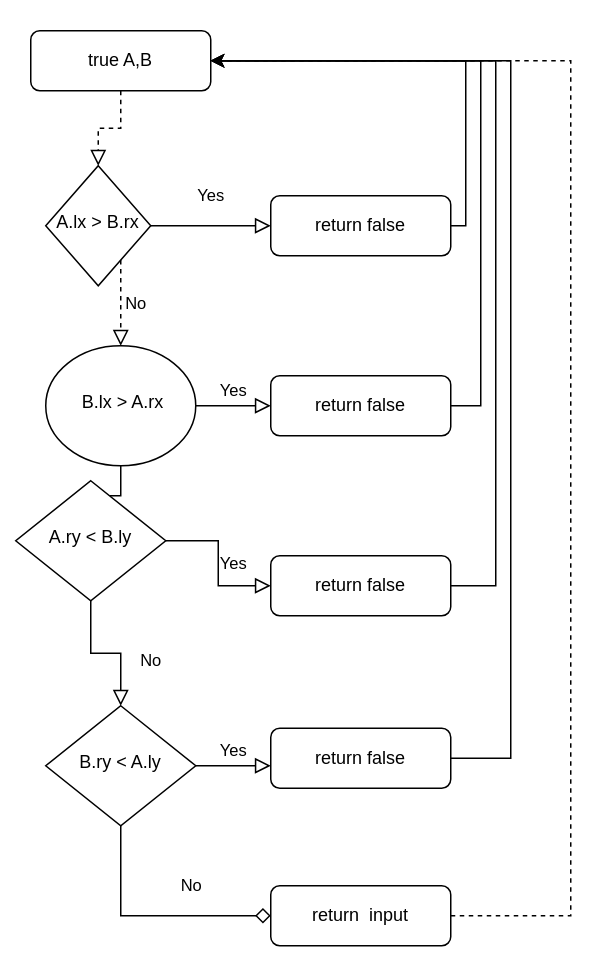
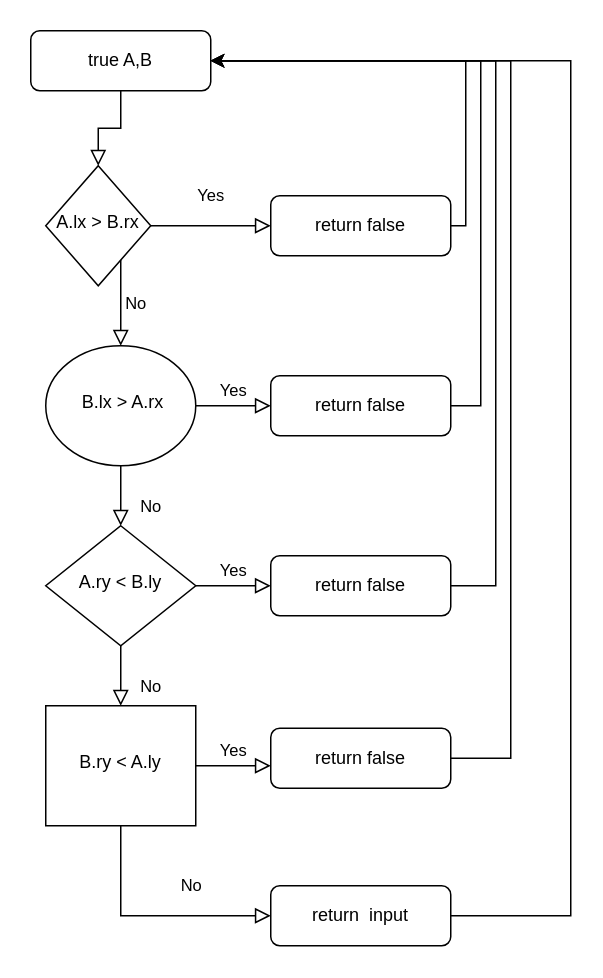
  <mxCell id="0" />
  <mxCell id="1" parent="0" />
- <mxCell id="2" value="" style="rounded=0;html=1;jettySize=auto;orthogonalLoop=1;fontSize=11;endArrow=block;endFill=0;endSize=8;strokeWidth=1;shadow=0;labelBackgroundColor=none;edgeStyle=orthogonalEdgeStyle;dashed=1;" parent="1" source="3" target="6" edge="1"><mxGeometry relative="1" as="geometry" /></mxCell>
+ <mxCell id="2" value="" style="rounded=0;html=1;jettySize=auto;orthogonalLoop=1;fontSize=11;endArrow=block;endFill=0;endSize=8;strokeWidth=1;shadow=0;labelBackgroundColor=none;edgeStyle=orthogonalEdgeStyle;" parent="1" source="3" target="6" edge="1"><mxGeometry relative="1" as="geometry" /></mxCell>
  <mxCell id="3" value="true A,B" style="rounded=1;whiteSpace=wrap;html=1;fontSize=12;glass=0;strokeWidth=1;shadow=0;" parent="1" vertex="1"><mxGeometry x="20" y="20" width="120" height="40" as="geometry" /></mxCell>
  <mxCell id="4" value="Yes" style="rounded=0;html=1;jettySize=auto;orthogonalLoop=1;fontSize=11;endArrow=block;endFill=0;endSize=8;strokeWidth=1;shadow=0;labelBackgroundColor=none;edgeStyle=orthogonalEdgeStyle;" parent="1" source="6" target="8" edge="1"><mxGeometry y="20" relative="1" as="geometry"><mxPoint as="offset" /></mxGeometry></mxCell>
- <mxCell id="5" value="No" style="edgeStyle=orthogonalEdgeStyle;rounded=0;html=1;jettySize=auto;orthogonalLoop=1;fontSize=11;endArrow=block;endFill=0;endSize=8;strokeWidth=1;shadow=0;labelBackgroundColor=none;entryX=0.5;entryY=0;entryDx=0;entryDy=0;dashed=1;" parent="1" source="6" target="11" edge="1"><mxGeometry y="10" relative="1" as="geometry"><mxPoint as="offset" /><mxPoint x="140" y="200" as="targetPoint" /><Array as="points"><mxPoint x="80" y="200" /><mxPoint x="80" y="200" /></Array></mxGeometry></mxCell>
+ <mxCell id="5" value="No" style="edgeStyle=orthogonalEdgeStyle;rounded=0;html=1;jettySize=auto;orthogonalLoop=1;fontSize=11;endArrow=block;endFill=0;endSize=8;strokeWidth=1;shadow=0;labelBackgroundColor=none;entryX=0.5;entryY=0;entryDx=0;entryDy=0;" parent="1" source="6" target="11" edge="1"><mxGeometry y="10" relative="1" as="geometry"><mxPoint as="offset" /><mxPoint x="140" y="200" as="targetPoint" /><Array as="points"><mxPoint x="80" y="200" /><mxPoint x="80" y="200" /></Array></mxGeometry></mxCell>
  <mxCell id="6" value="A.lx &amp;gt; B.rx" style="rhombus;whiteSpace=wrap;html=1;shadow=0;fontFamily=Helvetica;fontSize=12;align=center;strokeWidth=1;spacing=6;spacingTop=-4;" parent="1" vertex="1"><mxGeometry x="30" y="110" width="70" height="80" as="geometry" /></mxCell>
  <mxCell id="7" style="edgeStyle=orthogonalEdgeStyle;rounded=0;orthogonalLoop=1;jettySize=auto;html=1;entryX=1;entryY=0.5;entryDx=0;entryDy=0;" parent="1" source="8" edge="1" target="3"><mxGeometry relative="1" as="geometry"><mxPoint x="150" y="50" as="targetPoint" /><Array as="points"><mxPoint x="310" y="150" /><mxPoint x="310" y="40" /></Array></mxGeometry></mxCell>
  <mxCell id="8" value="return false" style="rounded=1;whiteSpace=wrap;html=1;fontSize=12;glass=0;strokeWidth=1;shadow=0;" parent="1" vertex="1"><mxGeometry x="180" y="130" width="120" height="40" as="geometry" /></mxCell>
  <mxCell id="9" value="No" style="rounded=0;html=1;jettySize=auto;orthogonalLoop=1;fontSize=11;endArrow=block;endFill=0;endSize=8;strokeWidth=1;shadow=0;labelBackgroundColor=none;edgeStyle=orthogonalEdgeStyle;entryX=0.5;entryY=0;entryDx=0;entryDy=0;" parent="1" source="11" target="15" edge="1"><mxGeometry x="0.333" y="20" relative="1" as="geometry"><mxPoint as="offset" /></mxGeometry></mxCell>
  <mxCell id="10" value="Yes" style="edgeStyle=orthogonalEdgeStyle;rounded=0;html=1;jettySize=auto;orthogonalLoop=1;fontSize=11;endArrow=block;endFill=0;endSize=8;strokeWidth=1;shadow=0;labelBackgroundColor=none;" parent="1" source="11" target="13" edge="1"><mxGeometry y="10" relative="1" as="geometry"><mxPoint as="offset" /></mxGeometry></mxCell>
  <mxCell id="11" value="&amp;nbsp;B.lx &amp;gt; A.rx" style="ellipse;whiteSpace=wrap;html=1;shadow=0;fontFamily=Helvetica;fontSize=12;align=center;strokeWidth=1;spacing=6;spacingTop=-4;" parent="1" vertex="1"><mxGeometry x="30" y="230" width="100" height="80" as="geometry" /></mxCell>
  <mxCell id="12" style="edgeStyle=orthogonalEdgeStyle;rounded=0;orthogonalLoop=1;jettySize=auto;html=1;" parent="1" source="13" edge="1"><mxGeometry relative="1" as="geometry"><mxPoint x="140" y="40" as="targetPoint" /><Array as="points"><mxPoint x="320" y="270" /><mxPoint x="320" y="40" /></Array></mxGeometry></mxCell>
  <mxCell id="13" value="return false" style="rounded=1;whiteSpace=wrap;html=1;fontSize=12;glass=0;strokeWidth=1;shadow=0;" parent="1" vertex="1"><mxGeometry x="180" y="250" width="120" height="40" as="geometry" /></mxCell>
  <mxCell id="14" value="Yes" style="edgeStyle=orthogonalEdgeStyle;rounded=0;html=1;jettySize=auto;orthogonalLoop=1;fontSize=11;endArrow=block;endFill=0;endSize=8;strokeWidth=1;shadow=0;labelBackgroundColor=none;" parent="1" source="15" target="17" edge="1"><mxGeometry y="10" relative="1" as="geometry"><mxPoint as="offset" /></mxGeometry></mxCell>
- <mxCell id="15" value="A.ry &amp;lt; B.ly" style="rhombus;whiteSpace=wrap;html=1;shadow=0;fontFamily=Helvetica;fontSize=12;align=center;strokeWidth=1;spacing=6;spacingTop=-4;" parent="1" vertex="1"><mxGeometry x="10" y="320" width="100" height="80" as="geometry" /></mxCell>
+ <mxCell id="15" value="A.ry &amp;lt; B.ly" style="rhombus;whiteSpace=wrap;html=1;shadow=0;fontFamily=Helvetica;fontSize=12;align=center;strokeWidth=1;spacing=6;spacingTop=-4;" parent="1" vertex="1"><mxGeometry x="30" y="350" width="100" height="80" as="geometry" /></mxCell>
  <mxCell id="16" style="edgeStyle=orthogonalEdgeStyle;rounded=0;orthogonalLoop=1;jettySize=auto;html=1;" parent="1" source="17" edge="1"><mxGeometry relative="1" as="geometry"><mxPoint x="140" y="40" as="targetPoint" /><Array as="points"><mxPoint x="330" y="390" /><mxPoint x="330" y="40" /><mxPoint x="140" y="40" /></Array></mxGeometry></mxCell>
  <mxCell id="17" value="return false" style="rounded=1;whiteSpace=wrap;html=1;fontSize=12;glass=0;strokeWidth=1;shadow=0;" parent="1" vertex="1"><mxGeometry x="180" y="370" width="120" height="40" as="geometry" /></mxCell>
  <mxCell id="18" value="Yes" style="edgeStyle=orthogonalEdgeStyle;rounded=0;html=1;jettySize=auto;orthogonalLoop=1;fontSize=11;endArrow=block;endFill=0;endSize=8;strokeWidth=1;shadow=0;labelBackgroundColor=none;" edge="1" parent="1" source="19" target="21"><mxGeometry y="10" relative="1" as="geometry"><mxPoint as="offset" /><Array as="points"><mxPoint x="200" y="510" /><mxPoint x="200" y="510" /></Array></mxGeometry></mxCell>
- <mxCell id="19" value="B.ry &amp;lt; A.ly" style="rhombus;whiteSpace=wrap;html=1;shadow=0;fontFamily=Helvetica;fontSize=12;align=center;strokeWidth=1;spacing=6;spacingTop=-4;" vertex="1" parent="1"><mxGeometry x="30" y="470" width="100" height="80" as="geometry" /></mxCell>
+ <mxCell id="19" value="B.ry &amp;lt; A.ly" style="whiteSpace=wrap;html=1;shadow=0;fontFamily=Helvetica;fontSize=12;align=center;strokeWidth=1;spacing=6;spacingTop=-4;rounded=0;" vertex="1" parent="1"><mxGeometry x="30" y="470" width="100" height="80" as="geometry" /></mxCell>
  <mxCell id="20" style="edgeStyle=orthogonalEdgeStyle;rounded=0;orthogonalLoop=1;jettySize=auto;html=1;" edge="1" parent="1" source="21" target="3"><mxGeometry relative="1" as="geometry"><Array as="points"><mxPoint x="340" y="505" /><mxPoint x="340" y="40" /></Array></mxGeometry></mxCell>
  <mxCell id="21" value="return false" style="rounded=1;whiteSpace=wrap;html=1;fontSize=12;glass=0;strokeWidth=1;shadow=0;" vertex="1" parent="1"><mxGeometry x="180" y="485" width="120" height="40" as="geometry" /></mxCell>
  <mxCell id="22" value="No" style="rounded=0;html=1;jettySize=auto;orthogonalLoop=1;fontSize=11;endArrow=block;endFill=0;endSize=8;strokeWidth=1;shadow=0;labelBackgroundColor=none;edgeStyle=orthogonalEdgeStyle;entryX=0.5;entryY=0;entryDx=0;entryDy=0;" edge="1" parent="1" source="15" target="19"><mxGeometry x="0.333" y="20" relative="1" as="geometry"><mxPoint as="offset" /><mxPoint x="80" y="310" as="sourcePoint" /><mxPoint x="80" y="350" as="targetPoint" /><Array as="points" /></mxGeometry></mxCell>
- <mxCell id="23" style="edgeStyle=orthogonalEdgeStyle;rounded=0;orthogonalLoop=1;jettySize=auto;html=1;entryX=1;entryY=0.5;entryDx=0;entryDy=0;dashed=1;" edge="1" parent="1" source="24" target="3"><mxGeometry relative="1" as="geometry"><Array as="points"><mxPoint x="380" y="610" /><mxPoint x="380" y="40" /></Array></mxGeometry></mxCell>
+ <mxCell id="23" style="edgeStyle=orthogonalEdgeStyle;rounded=0;orthogonalLoop=1;jettySize=auto;html=1;entryX=1;entryY=0.5;entryDx=0;entryDy=0;" edge="1" parent="1" source="24" target="3"><mxGeometry relative="1" as="geometry"><Array as="points"><mxPoint x="380" y="610" /><mxPoint x="380" y="40" /></Array></mxGeometry></mxCell>
  <mxCell id="24" value="return&amp;nbsp; input" style="rounded=1;whiteSpace=wrap;html=1;fontSize=12;glass=0;strokeWidth=1;shadow=0;" vertex="1" parent="1"><mxGeometry x="180" y="590" width="120" height="40" as="geometry" /></mxCell>
- <mxCell id="25" value="No" style="rounded=0;html=1;jettySize=auto;orthogonalLoop=1;fontSize=11;endArrow=diamond;endFill=0;endSize=8;strokeWidth=1;shadow=0;labelBackgroundColor=none;edgeStyle=orthogonalEdgeStyle;entryX=0;entryY=0.5;entryDx=0;entryDy=0;exitX=0.5;exitY=1;exitDx=0;exitDy=0;" edge="1" parent="1" source="19" target="24"><mxGeometry x="0.333" y="20" relative="1" as="geometry"><mxPoint as="offset" /><mxPoint x="80" y="310" as="sourcePoint" /><mxPoint x="80" y="350" as="targetPoint" /><Array as="points"><mxPoint x="80" y="610" /></Array></mxGeometry></mxCell>
+ <mxCell id="25" value="No" style="rounded=0;html=1;jettySize=auto;orthogonalLoop=1;fontSize=11;endArrow=block;endFill=0;endSize=8;strokeWidth=1;shadow=0;labelBackgroundColor=none;edgeStyle=orthogonalEdgeStyle;entryX=0;entryY=0.5;entryDx=0;entryDy=0;exitX=0.5;exitY=1;exitDx=0;exitDy=0;" edge="1" parent="1" source="19" target="24"><mxGeometry x="0.333" y="20" relative="1" as="geometry"><mxPoint as="offset" /><mxPoint x="80" y="310" as="sourcePoint" /><mxPoint x="80" y="350" as="targetPoint" /><Array as="points"><mxPoint x="80" y="610" /></Array></mxGeometry></mxCell>
